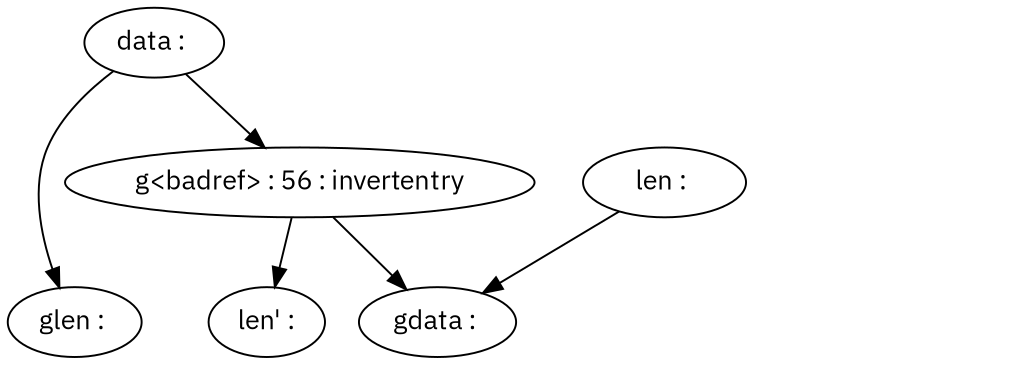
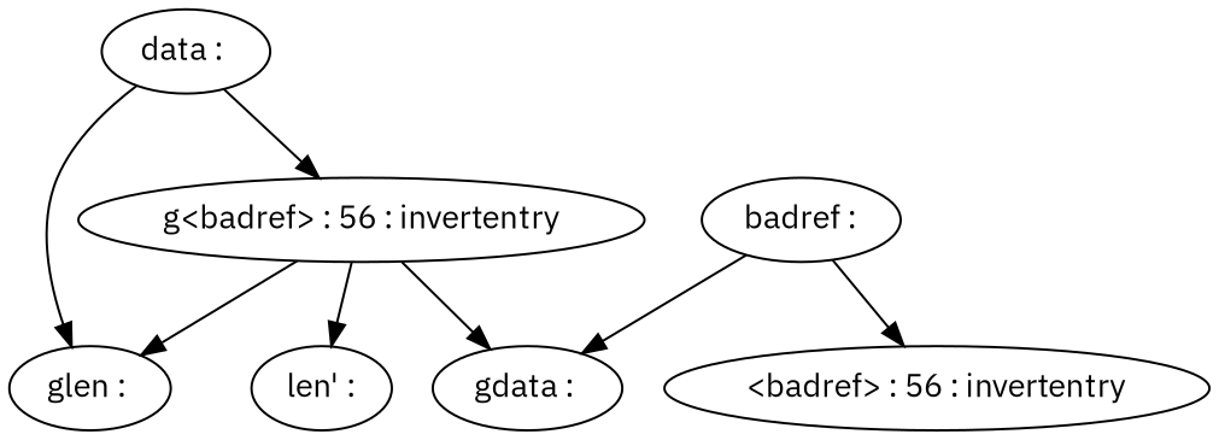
  digraph {
    fontname="IBM Plex Sans"
    node [fontname="IBM Plex Sans"]
    edge [fontname="IBM Plex Sans"]
    "data : "
-   "len : "
+   "<badref> : 56 : invertentry"
+   "len : " [label="badref :"]
    "g<badref> : 56 : invertentry"
    "glen : "
    "gdata : "
    n7 [label="len' :"]
    subgraph sub_1 {
      "data : "
+     "<badref> : 56 : invertentry"
      "len : "
    }
    subgraph sub_2 {
      "data : "
      "len : "
      "g<badref> : 56 : invertentry"
      "glen : "
      "gdata : "
      n7
    }
    "data : " -> "g<badref> : 56 : invertentry"
    "data : " -> "glen : "
+   "len : " -> "<badref> : 56 : invertentry"
    "len : " -> "gdata : "
+   "g<badref> : 56 : invertentry" -> "glen : "
    "g<badref> : 56 : invertentry" -> "gdata : "
    "g<badref> : 56 : invertentry" -> n7
  }
